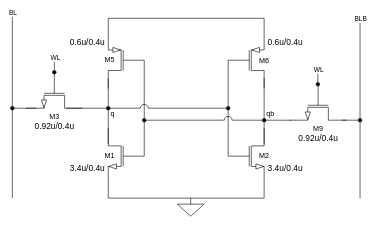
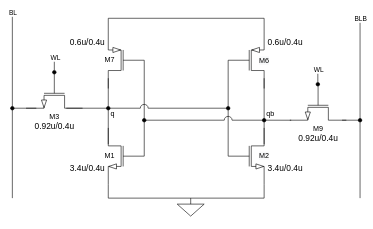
  <mxCell id="0" />
  <mxCell id="1" parent="0" />
  <mxCell id="2" value="" style="verticalLabelPosition=bottom;shadow=0;dashed=0;align=center;html=1;verticalAlign=top;shape=mxgraph.electrical.transistors.pmos;pointerEvents=1;rotation=-180;flipV=1;" vertex="1" parent="1"><mxGeometry x="180" y="50" width="60" height="100" as="geometry" /></mxCell>
  <mxCell id="3" value="" style="verticalLabelPosition=bottom;shadow=0;dashed=0;align=center;html=1;verticalAlign=top;shape=mxgraph.electrical.transistors.pmos;pointerEvents=1;" vertex="1" parent="1"><mxGeometry x="380" y="50" width="60" height="100" as="geometry" /></mxCell>
  <mxCell id="4" value="" style="verticalLabelPosition=bottom;shadow=0;dashed=0;align=center;html=1;verticalAlign=top;shape=mxgraph.electrical.transistors.nmos;pointerEvents=1;" vertex="1" parent="1"><mxGeometry x="380" y="210" width="60" height="100" as="geometry" /></mxCell>
  <mxCell id="5" value="" style="verticalLabelPosition=bottom;shadow=0;dashed=0;align=center;html=1;verticalAlign=top;shape=mxgraph.electrical.transistors.nmos;pointerEvents=1;rotation=-180;flipV=1;" vertex="1" parent="1"><mxGeometry x="180" y="210" width="60" height="100" as="geometry" /></mxCell>
  <mxCell id="6" value="" style="endArrow=none;html=1;" edge="1" parent="1"><mxGeometry width="50" height="50" relative="1" as="geometry"><mxPoint x="180" y="240" as="sourcePoint" /><mxPoint x="180" y="130" as="targetPoint" /></mxGeometry></mxCell>
  <mxCell id="7" value="" style="endArrow=none;html=1;" edge="1" parent="1"><mxGeometry width="50" height="50" relative="1" as="geometry"><mxPoint x="440" y="240" as="sourcePoint" /><mxPoint x="440" y="130" as="targetPoint" /></mxGeometry></mxCell>
  <mxCell id="8" value="" style="endArrow=none;html=1;entryX=0;entryY=0.5;entryDx=0;entryDy=0;entryPerimeter=0;exitX=0;exitY=0.5;exitDx=0;exitDy=0;exitPerimeter=0;" edge="1" parent="1" source="5" target="2"><mxGeometry width="50" height="50" relative="1" as="geometry"><mxPoint x="240" y="257" as="sourcePoint" /><mxPoint x="240" y="147.14" as="targetPoint" /></mxGeometry></mxCell>
  <mxCell id="9" value="" style="endArrow=none;html=1;entryX=0;entryY=0.5;entryDx=0;entryDy=0;entryPerimeter=0;exitX=0;exitY=0.5;exitDx=0;exitDy=0;exitPerimeter=0;" edge="1" parent="1"><mxGeometry width="50" height="50" relative="1" as="geometry"><mxPoint x="380" y="260" as="sourcePoint" /><mxPoint x="380" y="100" as="targetPoint" /></mxGeometry></mxCell>
  <mxCell id="10" value="" style="endArrow=none;html=1;exitX=1;exitY=0;exitDx=0;exitDy=0;exitPerimeter=0;entryX=1;entryY=0;entryDx=0;entryDy=0;entryPerimeter=0;edgeStyle=orthogonalEdgeStyle;rounded=0;" edge="1" parent="1" source="2" target="3"><mxGeometry width="50" height="50" relative="1" as="geometry"><mxPoint x="180" y="40.003" as="sourcePoint" /><mxPoint x="440" y="40.003" as="targetPoint" /><Array as="points"><mxPoint x="180" y="30" /><mxPoint x="440" y="30" /></Array></mxGeometry></mxCell>
  <mxCell id="11" value="" style="endArrow=none;html=1;rounded=0;jumpStyle=arc;entryX=1;entryY=1;entryDx=0;entryDy=0;entryPerimeter=0;exitX=1;exitY=1;exitDx=0;exitDy=0;exitPerimeter=0;" edge="1" parent="1" source="5" target="4"><mxGeometry width="50" height="50" relative="1" as="geometry"><mxPoint x="180" y="350" as="sourcePoint" /><mxPoint x="440" y="350" as="targetPoint" /><Array as="points"><mxPoint x="180" y="330" /><mxPoint x="310" y="330" /><mxPoint x="440" y="330" /></Array></mxGeometry></mxCell>
  <mxCell id="12" value="M3" style="verticalLabelPosition=bottom;shadow=0;dashed=0;align=center;html=1;verticalAlign=top;shape=mxgraph.electrical.transistors.nmos;pointerEvents=1;direction=south;" vertex="1" parent="1"><mxGeometry x="40" y="120" width="100" height="60" as="geometry" /></mxCell>
  <mxCell id="13" value="M9" style="verticalLabelPosition=bottom;shadow=0;dashed=0;align=center;html=1;verticalAlign=top;shape=mxgraph.electrical.transistors.nmos;pointerEvents=1;direction=south;" vertex="1" parent="1"><mxGeometry x="480" y="140" width="100" height="60" as="geometry" /></mxCell>
  <mxCell id="14" value="" style="endArrow=oval;html=1;jumpStyle=arc;jumpSize=13;startArrow=oval;startFill=1;endFill=1;" edge="1" parent="1"><mxGeometry width="50" height="50" relative="1" as="geometry"><mxPoint x="180" y="180" as="sourcePoint" /><mxPoint x="380" y="180" as="targetPoint" /></mxGeometry></mxCell>
  <mxCell id="15" value="" style="endArrow=none;html=1;" edge="1" parent="1"><mxGeometry width="50" height="50" relative="1" as="geometry"><mxPoint x="110" y="180" as="sourcePoint" /><mxPoint x="180" y="180" as="targetPoint" /></mxGeometry></mxCell>
  <mxCell id="16" value="" style="endArrow=oval;html=1;jumpStyle=arc;jumpSize=13;startArrow=oval;startFill=1;endFill=1;" edge="1" parent="1"><mxGeometry width="50" height="50" relative="1" as="geometry"><mxPoint x="240" y="200" as="sourcePoint" /><mxPoint x="440" y="200" as="targetPoint" /></mxGeometry></mxCell>
  <mxCell id="17" value="" style="endArrow=none;html=1;entryX=1.001;entryY=1.675;entryDx=0;entryDy=0;entryPerimeter=0;" edge="1" parent="1" target="13"><mxGeometry width="50" height="50" relative="1" as="geometry"><mxPoint x="440" y="200" as="sourcePoint" /><mxPoint x="480" y="200" as="targetPoint" /></mxGeometry></mxCell>
  <mxCell id="18" value="M1" style="text;html=1;resizable=0;autosize=1;align=center;verticalAlign=middle;points=[];fillColor=none;strokeColor=none;rounded=0;" vertex="1" parent="1"><mxGeometry x="167" y="250" width="30" height="20" as="geometry" /></mxCell>
- <mxCell id="19" value="M5" style="text;html=1;resizable=0;autosize=1;align=center;verticalAlign=middle;points=[];fillColor=none;strokeColor=none;rounded=0;" vertex="1" parent="1"><mxGeometry x="167" y="90" width="30" height="20" as="geometry" /></mxCell>
+ <mxCell id="19" value="M7" style="text;html=1;resizable=0;autosize=1;align=center;verticalAlign=middle;points=[];fillColor=none;strokeColor=none;rounded=0;" vertex="1" parent="1"><mxGeometry x="167" y="90" width="30" height="20" as="geometry" /></mxCell>
  <mxCell id="20" value="&lt;span style=&quot;color: rgb(0 , 0 , 0) ; font-family: &amp;#34;helvetica&amp;#34; ; font-size: 12px ; font-style: normal ; font-weight: 400 ; letter-spacing: normal ; text-align: center ; text-indent: 0px ; text-transform: none ; word-spacing: 0px ; background-color: rgb(248 , 249 , 250) ; display: inline ; float: none&quot;&gt;M6&lt;/span&gt;" style="text;whiteSpace=wrap;html=1;" vertex="1" parent="1"><mxGeometry x="430" y="87" width="40" height="30" as="geometry" /></mxCell>
  <mxCell id="21" value="&lt;span style=&quot;color: rgb(0 , 0 , 0) ; font-family: &amp;#34;helvetica&amp;#34; ; font-size: 12px ; font-style: normal ; font-weight: 400 ; letter-spacing: normal ; text-align: center ; text-indent: 0px ; text-transform: none ; word-spacing: 0px ; background-color: rgb(248 , 249 , 250) ; display: inline ; float: none&quot;&gt;M2&lt;/span&gt;" style="text;whiteSpace=wrap;html=1;" vertex="1" parent="1"><mxGeometry x="430" y="246" width="40" height="30" as="geometry" /></mxCell>
  <mxCell id="22" value="" style="pointerEvents=1;verticalLabelPosition=bottom;shadow=0;dashed=0;align=center;html=1;verticalAlign=top;shape=mxgraph.electrical.signal_sources.signal_ground;" vertex="1" parent="1"><mxGeometry x="295" y="330" width="45" height="30" as="geometry" /></mxCell>
  <mxCell id="23" value="" style="endArrow=none;html=1;" edge="1" parent="1"><mxGeometry width="50" height="50" relative="1" as="geometry"><mxPoint x="600" y="330" as="sourcePoint" /><mxPoint x="600" y="30" as="targetPoint" /></mxGeometry></mxCell>
  <mxCell id="24" value="BLB" style="edgeLabel;html=1;align=center;verticalAlign=middle;resizable=0;points=[];" vertex="1" connectable="0" parent="23"><mxGeometry x="0.823" y="-1" relative="1" as="geometry"><mxPoint x="-1" y="-27" as="offset" /></mxGeometry></mxCell>
  <mxCell id="25" value="" style="endArrow=none;html=1;" edge="1" parent="1"><mxGeometry width="50" height="50" relative="1" as="geometry"><mxPoint x="20" y="330" as="sourcePoint" /><mxPoint x="20" y="20" as="targetPoint" /></mxGeometry></mxCell>
  <mxCell id="26" value="BL" style="edgeLabel;html=1;align=center;verticalAlign=middle;resizable=0;points=[];" vertex="1" connectable="0" parent="25"><mxGeometry x="0.854" relative="1" as="geometry"><mxPoint y="-23" as="offset" /></mxGeometry></mxCell>
  <mxCell id="27" value="" style="endArrow=oval;html=1;endFill=1;" edge="1" parent="1"><mxGeometry width="50" height="50" relative="1" as="geometry"><mxPoint x="570" y="200" as="sourcePoint" /><mxPoint x="600" y="200" as="targetPoint" /></mxGeometry></mxCell>
  <mxCell id="28" value="" style="endArrow=none;html=1;endFill=0;startArrow=oval;startFill=1;" edge="1" parent="1"><mxGeometry width="50" height="50" relative="1" as="geometry"><mxPoint x="20" y="180" as="sourcePoint" /><mxPoint x="60" y="180" as="targetPoint" /></mxGeometry></mxCell>
  <mxCell id="29" value="q" style="text;html=1;resizable=0;autosize=1;align=center;verticalAlign=middle;points=[];fillColor=none;strokeColor=none;rounded=0;" vertex="1" parent="1"><mxGeometry x="177" y="180" width="20" height="20" as="geometry" /></mxCell>
  <mxCell id="30" value="qb" style="text;html=1;resizable=0;autosize=1;align=center;verticalAlign=middle;points=[];fillColor=none;strokeColor=none;rounded=0;" vertex="1" parent="1"><mxGeometry x="435" y="180" width="30" height="20" as="geometry" /></mxCell>
  <mxCell id="31" value="" style="endArrow=oval;html=1;startArrow=none;startFill=0;endFill=1;entryX=0;entryY=0.5;entryDx=0;entryDy=0;entryPerimeter=0;" edge="1" parent="1" target="12"><mxGeometry width="50" height="50" relative="1" as="geometry"><mxPoint x="90" y="90" as="sourcePoint" /><mxPoint x="90" y="110" as="targetPoint" /></mxGeometry></mxCell>
  <mxCell id="32" value="WL" style="edgeLabel;html=1;align=center;verticalAlign=middle;resizable=0;points=[];" vertex="1" connectable="0" parent="31"><mxGeometry x="-0.661" relative="1" as="geometry"><mxPoint x="1" as="offset" /></mxGeometry></mxCell>
  <mxCell id="33" value="" style="endArrow=oval;html=1;startArrow=none;startFill=0;endFill=1;entryX=0;entryY=0.5;entryDx=0;entryDy=0;entryPerimeter=0;" edge="1" parent="1"><mxGeometry width="50" height="50" relative="1" as="geometry"><mxPoint x="529.58" y="110" as="sourcePoint" /><mxPoint x="529.58" y="140" as="targetPoint" /></mxGeometry></mxCell>
  <mxCell id="34" value="WL" style="edgeLabel;html=1;align=center;verticalAlign=middle;resizable=0;points=[];" vertex="1" connectable="0" parent="33"><mxGeometry x="-0.661" relative="1" as="geometry"><mxPoint x="1" as="offset" /></mxGeometry></mxCell>
  <mxCell id="35" value="0.92u/0.4u" style="text;html=1;resizable=0;autosize=1;align=center;verticalAlign=middle;points=[];fillColor=none;strokeColor=none;rounded=0;fontSize=14;" vertex="1" parent="1"><mxGeometry x="50" y="200" width="80" height="20" as="geometry" /></mxCell>
  <mxCell id="36" value="0.92u/0.4u" style="text;html=1;resizable=0;autosize=1;align=center;verticalAlign=middle;points=[];fillColor=none;strokeColor=none;rounded=0;strokeWidth=1;fontSize=14;" vertex="1" parent="1"><mxGeometry x="490" y="220" width="80" height="20" as="geometry" /></mxCell>
  <mxCell id="37" value="3.4u/0.4u" style="text;html=1;resizable=0;autosize=1;align=center;verticalAlign=middle;points=[];fillColor=none;strokeColor=none;rounded=0;fontSize=14;" vertex="1" parent="1"><mxGeometry x="110" y="270" width="70" height="20" as="geometry" /></mxCell>
  <mxCell id="38" value="3.4u/0.4u" style="text;html=1;resizable=0;autosize=1;align=center;verticalAlign=middle;points=[];fillColor=none;strokeColor=none;rounded=0;fontSize=14;" vertex="1" parent="1"><mxGeometry x="440" y="270" width="70" height="20" as="geometry" /></mxCell>
  <mxCell id="39" value="0.6u/0.4u" style="text;html=1;resizable=0;autosize=1;align=center;verticalAlign=middle;points=[];fillColor=none;strokeColor=none;rounded=0;fontSize=14;" vertex="1" parent="1"><mxGeometry x="110" y="60" width="70" height="20" as="geometry" /></mxCell>
  <mxCell id="40" value="0.6u/0.4u" style="text;html=1;resizable=0;autosize=1;align=center;verticalAlign=middle;points=[];fillColor=none;strokeColor=none;rounded=0;fontSize=14;" vertex="1" parent="1"><mxGeometry x="440" y="60" width="70" height="20" as="geometry" /></mxCell>
